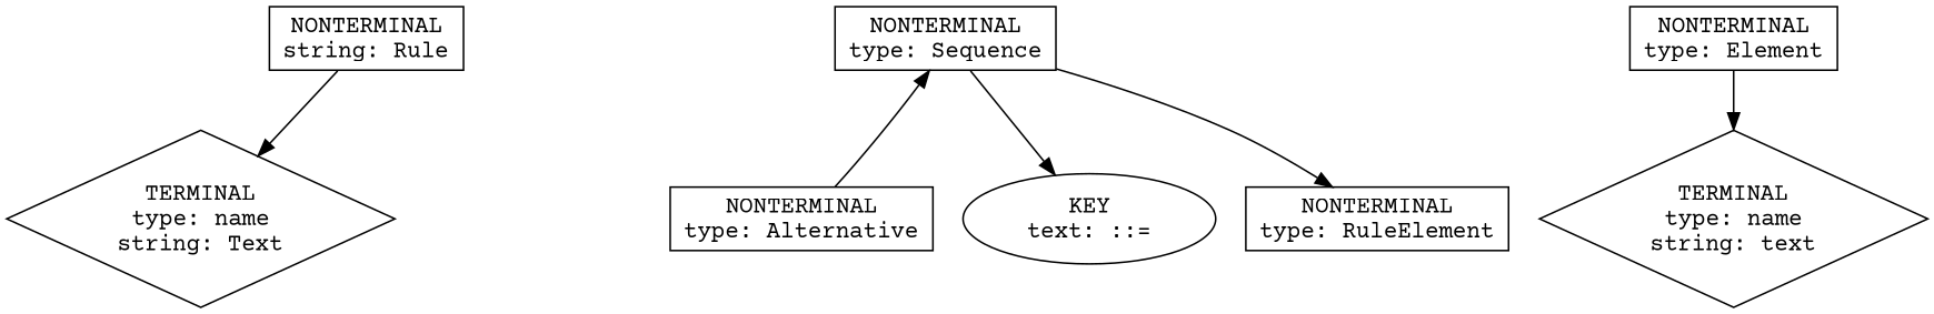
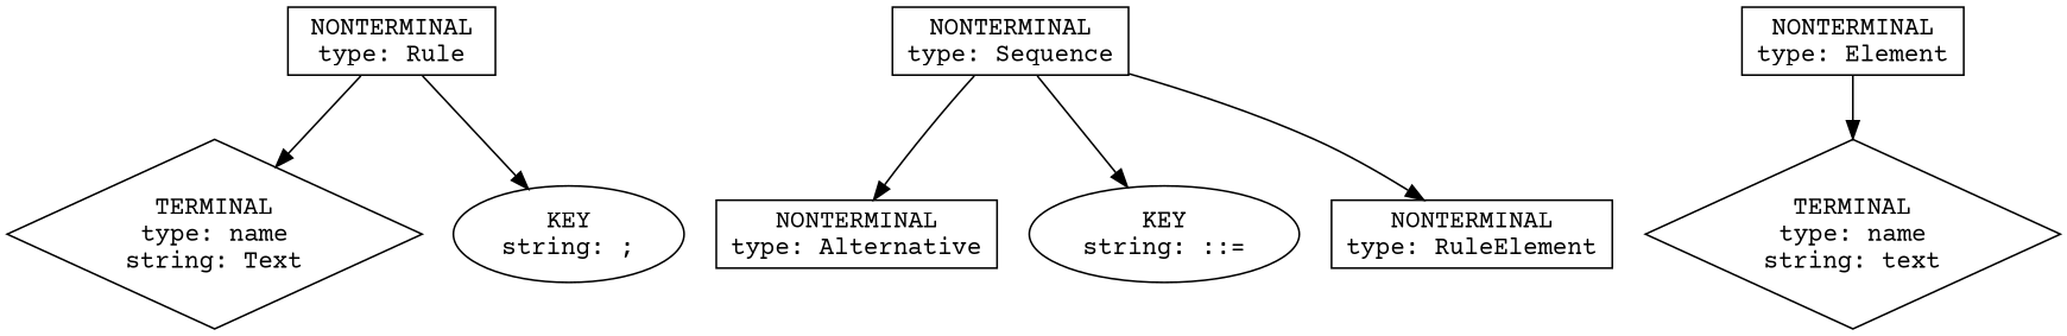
  digraph {
    fontname="Courier Prime"
    node [fontname="Courier Prime" shape=box]
    edge [fontname="Courier Prime"]
-   n1 [label="NONTERMINAL\nstring: Rule"]
+   n1 [label="NONTERMINAL\ntype: Rule"]
    n2 [label="TERMINAL\ntype: name\nstring: Text" shape=diamond]
-   n4 [label="KEY\ntext: ::=" shape=oval]
+   n3 [label="KEY\nstring: ;" shape=oval]
+   n4 [label="KEY\nstring: ::=" shape=oval]
    n5 [label="NONTERMINAL\ntype: Alternative"]
    n6 [label="NONTERMINAL\ntype: Sequence"]
    n7 [label="NONTERMINAL\ntype: RuleElement"]
    n8 [label="NONTERMINAL\ntype: Element"]
    n9 [label="TERMINAL\ntype: name\nstring: text" shape=diamond]
    n1 -> n2
-   n5 -> n6
+   n1 -> n3
+   n6 -> n5
    n6 -> n4
    n6 -> n7
    n8 -> n9
  }
